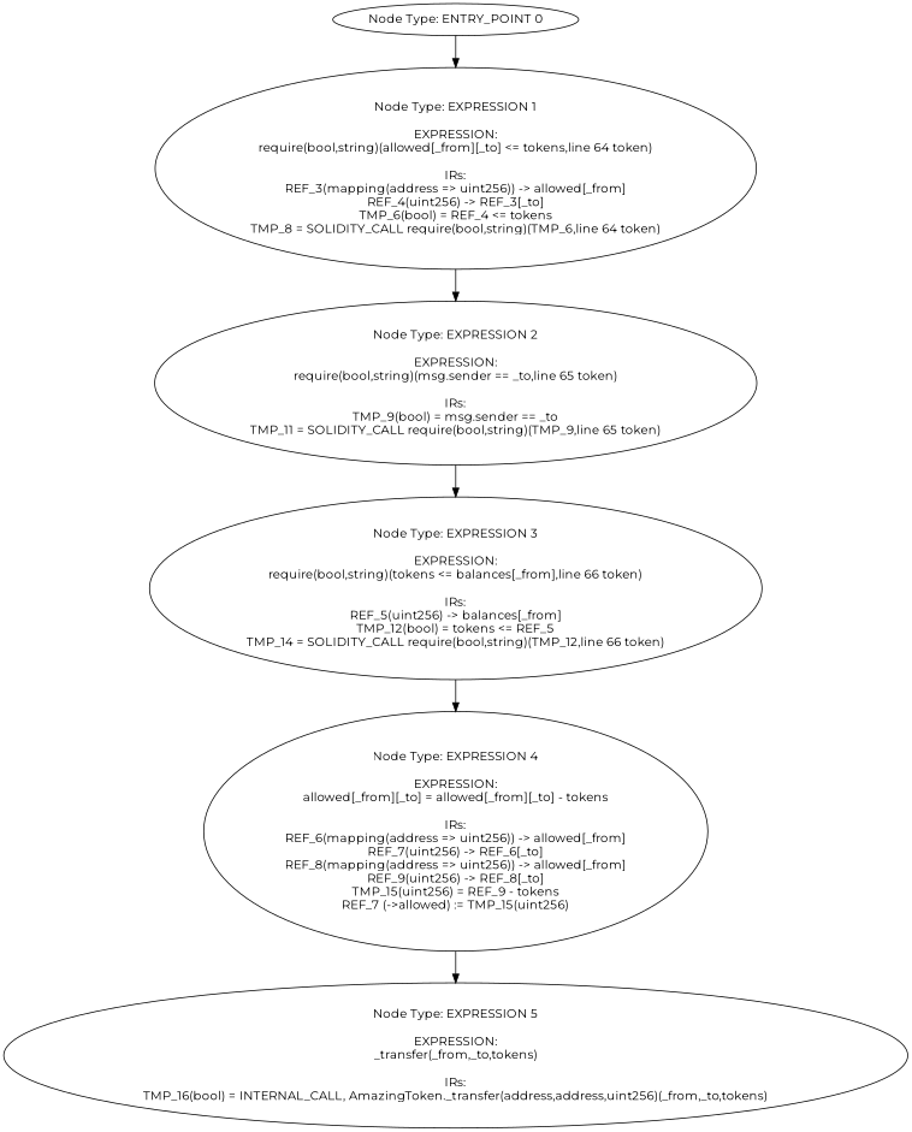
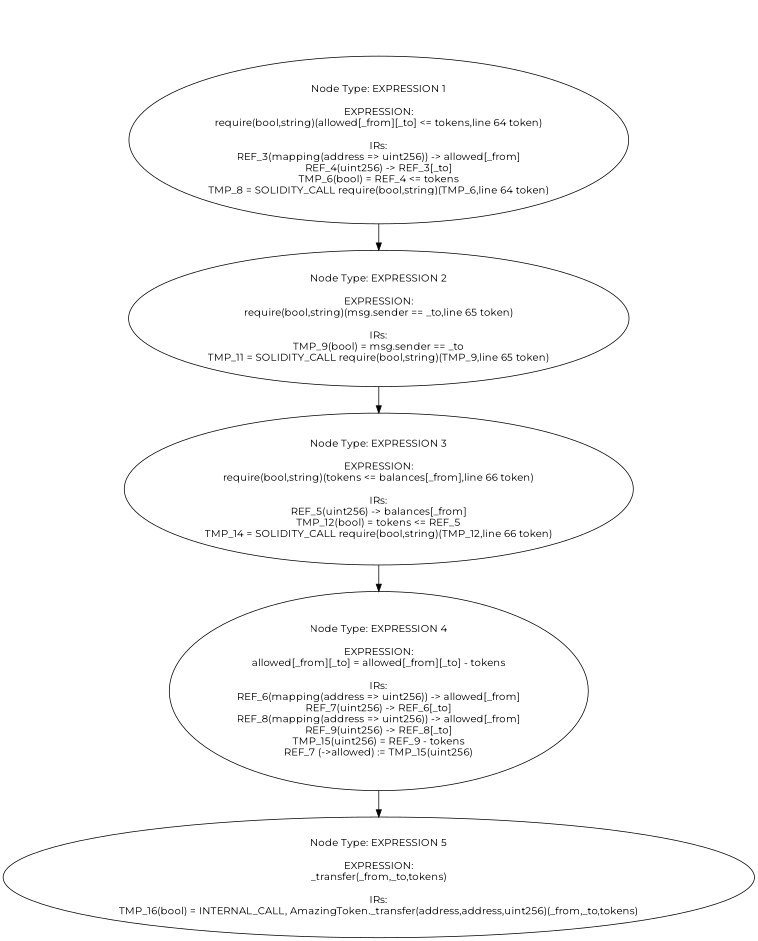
  digraph {
    fontname=Montserrat
    node [fontname=Montserrat]
    edge [fontname=Montserrat]
-   n1 [label="Node Type: ENTRY_POINT 0\n"]
    n2 [label="Node Type: EXPRESSION 1\n\nEXPRESSION:\nrequire(bool,string)(allowed[_from][_to] <= tokens,line 64 token)\n\nIRs:\nREF_3(mapping(address => uint256)) -> allowed[_from]\nREF_4(uint256) -> REF_3[_to]\nTMP_6(bool) = REF_4 <= tokens\nTMP_8 = SOLIDITY_CALL require(bool,string)(TMP_6,line 64 token)"]
    n3 [label="Node Type: EXPRESSION 2\n\nEXPRESSION:\nrequire(bool,string)(msg.sender == _to,line 65 token)\n\nIRs:\nTMP_9(bool) = msg.sender == _to\nTMP_11 = SOLIDITY_CALL require(bool,string)(TMP_9,line 65 token)"]
    n4 [label="Node Type: EXPRESSION 3\n\nEXPRESSION:\nrequire(bool,string)(tokens <= balances[_from],line 66 token)\n\nIRs:\nREF_5(uint256) -> balances[_from]\nTMP_12(bool) = tokens <= REF_5\nTMP_14 = SOLIDITY_CALL require(bool,string)(TMP_12,line 66 token)"]
    n5 [label="Node Type: EXPRESSION 4\n\nEXPRESSION:\nallowed[_from][_to] = allowed[_from][_to] - tokens\n\nIRs:\nREF_6(mapping(address => uint256)) -> allowed[_from]\nREF_7(uint256) -> REF_6[_to]\nREF_8(mapping(address => uint256)) -> allowed[_from]\nREF_9(uint256) -> REF_8[_to]\nTMP_15(uint256) = REF_9 - tokens\nREF_7 (->allowed) := TMP_15(uint256)"]
    n6 [label="Node Type: EXPRESSION 5\n\nEXPRESSION:\n_transfer(_from,_to,tokens)\n\nIRs:\nTMP_16(bool) = INTERNAL_CALL, AmazingToken._transfer(address,address,uint256)(_from,_to,tokens)"]
-   n1 -> n2
    n2 -> n3
    n3 -> n4
    n4 -> n5
    n5 -> n6
  }
